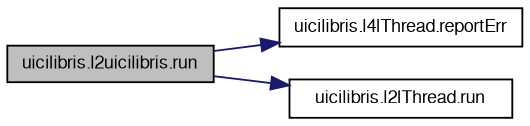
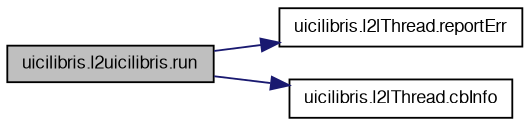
  digraph {
    rankdir=LR
    node [color=black fillcolor=white fontname=FreeSans fontsize=10 shape=record style=filled]
    edge [color=midnightblue fontname=FreeSans fontsize=10 labelfontname=FreeSans labelfontsize=10 style=solid]
    n1 [fillcolor=grey75 fontcolor=black height=0.2 label="uicilibris.l2uicilibris.run" width=0.4]
-   n2 [height=0.2 label="uicilibris.l4lThread.reportErr" width=0.4]
-   n3 [height=0.2 label="uicilibris.l2lThread.run" width=0.4]
+   n2 [height=0.2 label="uicilibris.l2lThread.reportErr" width=0.4]
+   n3 [height=0.2 label="uicilibris.l2lThread.cbInfo" width=0.4]
    n1 -> n2
    n1 -> n3
  }
